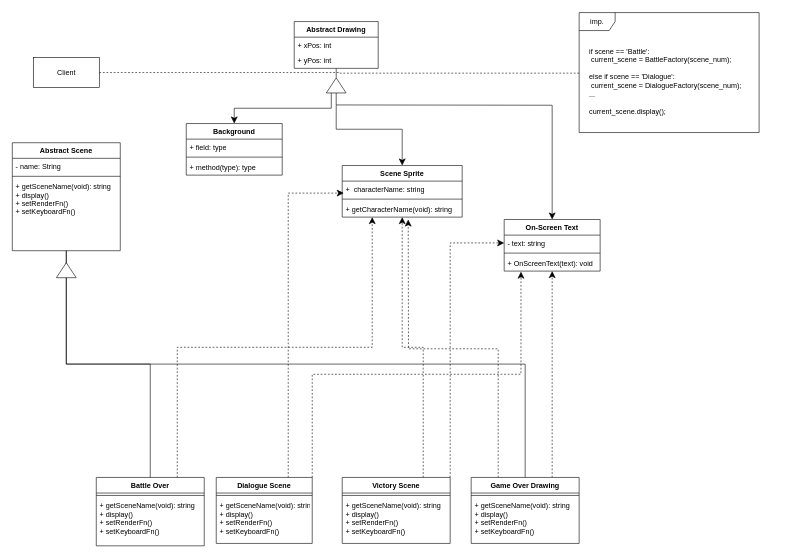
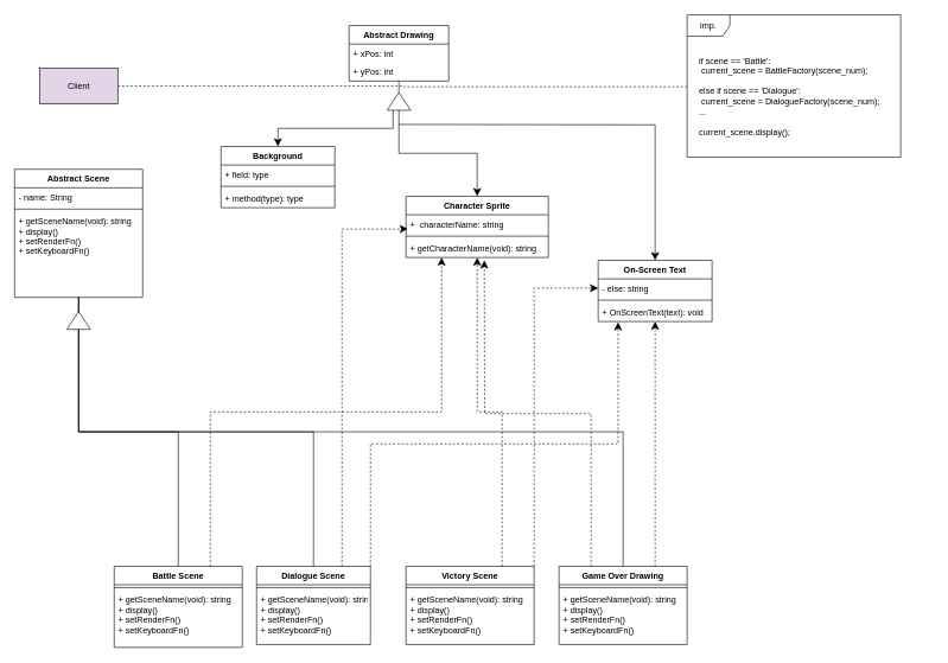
  <mxCell id="0" />
  <mxCell id="1" parent="0" />
  <mxCell id="2" value="imp." style="shape=umlFrame;whiteSpace=wrap;html=1;" vertex="1" parent="1"><mxGeometry x="965" y="20" width="300" height="200" as="geometry" /></mxCell>
  <mxCell id="3" style="edgeStyle=orthogonalEdgeStyle;rounded=0;orthogonalLoop=1;jettySize=auto;html=1;exitX=0.5;exitY=1;exitDx=0;exitDy=0;entryX=0.5;entryY=0;entryDx=0;entryDy=0;endArrow=none;endFill=0;" edge="1" parent="1" source="6" target="11"><mxGeometry relative="1" as="geometry" /></mxCell>
+ <mxCell id="4" style="edgeStyle=orthogonalEdgeStyle;rounded=0;orthogonalLoop=1;jettySize=auto;html=1;exitX=0.5;exitY=1;exitDx=0;exitDy=0;endArrow=none;endFill=0;" edge="1" parent="1" source="6" target="16"><mxGeometry relative="1" as="geometry" /></mxCell>
  <mxCell id="5" style="edgeStyle=orthogonalEdgeStyle;rounded=0;orthogonalLoop=1;jettySize=auto;html=1;exitX=0.5;exitY=1;exitDx=0;exitDy=0;entryX=0.5;entryY=0;entryDx=0;entryDy=0;startArrow=none;startFill=0;endSize=9;targetPerimeterSpacing=0;endArrow=none;endFill=0;" edge="1" parent="1" source="6" target="26"><mxGeometry relative="1" as="geometry" /></mxCell>
  <mxCell id="6" value="Abstract Scene&#10;" style="swimlane;fontStyle=1;align=center;verticalAlign=top;childLayout=stackLayout;horizontal=1;startSize=26;horizontalStack=0;resizeParent=1;resizeParentMax=0;resizeLast=0;collapsible=1;marginBottom=0;" vertex="1" parent="1"><mxGeometry x="20" y="237" width="180" height="180" as="geometry" /></mxCell>
  <mxCell id="7" value="- name: String" style="text;strokeColor=none;fillColor=none;align=left;verticalAlign=top;spacingLeft=4;spacingRight=4;overflow=hidden;rotatable=0;points=[[0,0.5],[1,0.5]];portConstraint=eastwest;" vertex="1" parent="6"><mxGeometry y="26" width="180" height="26" as="geometry" /></mxCell>
  <mxCell id="8" value="" style="line;strokeWidth=1;fillColor=none;align=left;verticalAlign=middle;spacingTop=-1;spacingLeft=3;spacingRight=3;rotatable=0;labelPosition=right;points=[];portConstraint=eastwest;" vertex="1" parent="6"><mxGeometry y="52" width="180" height="8" as="geometry" /></mxCell>
  <mxCell id="9" value="+ getSceneName(void): string&#10;+ display()&#10;+ setRenderFn()&#10;+ setKeyboardFn()&#10;" style="text;strokeColor=none;fillColor=none;align=left;verticalAlign=top;spacingLeft=4;spacingRight=4;overflow=hidden;rotatable=0;points=[[0,0.5],[1,0.5]];portConstraint=eastwest;" vertex="1" parent="6"><mxGeometry y="60" width="180" height="120" as="geometry" /></mxCell>
  <mxCell id="10" style="edgeStyle=orthogonalEdgeStyle;rounded=0;orthogonalLoop=1;jettySize=auto;html=1;exitX=0.75;exitY=0;exitDx=0;exitDy=0;entryX=0.25;entryY=1;entryDx=0;entryDy=0;dashed=1;startArrow=none;startFill=0;endArrow=classic;endFill=1;endSize=9;targetPerimeterSpacing=0;" edge="1" parent="1" source="11" target="29"><mxGeometry relative="1" as="geometry" /></mxCell>
- <mxCell id="11" value="Battle Over" style="swimlane;fontStyle=1;align=center;verticalAlign=top;childLayout=stackLayout;horizontal=1;startSize=26;horizontalStack=0;resizeParent=1;resizeParentMax=0;resizeLast=0;collapsible=1;marginBottom=0;" vertex="1" parent="1"><mxGeometry x="160" y="795" width="180" height="114" as="geometry" /></mxCell>
+ <mxCell id="11" value="Battle Scene" style="swimlane;fontStyle=1;align=center;verticalAlign=top;childLayout=stackLayout;horizontal=1;startSize=26;horizontalStack=0;resizeParent=1;resizeParentMax=0;resizeLast=0;collapsible=1;marginBottom=0;" vertex="1" parent="1"><mxGeometry x="160" y="795" width="180" height="114" as="geometry" /></mxCell>
  <mxCell id="12" value="" style="line;strokeWidth=1;fillColor=none;align=left;verticalAlign=middle;spacingTop=-1;spacingLeft=3;spacingRight=3;rotatable=0;labelPosition=right;points=[];portConstraint=eastwest;" vertex="1" parent="11"><mxGeometry y="26" width="180" height="8" as="geometry" /></mxCell>
  <mxCell id="13" value="+ getSceneName(void): string&#10;+ display()&#10;+ setRenderFn()&#10;+ setKeyboardFn()&#10;&#10;&#10;" style="text;strokeColor=none;fillColor=none;align=left;verticalAlign=top;spacingLeft=4;spacingRight=4;overflow=hidden;rotatable=0;points=[[0,0.5],[1,0.5]];portConstraint=eastwest;" vertex="1" parent="11"><mxGeometry y="34" width="180" height="80" as="geometry" /></mxCell>
  <mxCell id="14" style="edgeStyle=orthogonalEdgeStyle;rounded=0;orthogonalLoop=1;jettySize=auto;html=1;exitX=0.75;exitY=0;exitDx=0;exitDy=0;entryX=0.013;entryY=0.769;entryDx=0;entryDy=0;entryPerimeter=0;dashed=1;startArrow=none;startFill=0;endArrow=classic;endFill=1;endSize=9;targetPerimeterSpacing=0;" edge="1" parent="1" source="16" target="30"><mxGeometry relative="1" as="geometry" /></mxCell>
  <mxCell id="15" style="edgeStyle=orthogonalEdgeStyle;rounded=0;orthogonalLoop=1;jettySize=auto;html=1;exitX=1;exitY=0;exitDx=0;exitDy=0;entryX=0.175;entryY=1.038;entryDx=0;entryDy=0;entryPerimeter=0;dashed=1;startArrow=none;startFill=0;endArrow=classic;endFill=1;endSize=9;targetPerimeterSpacing=0;" edge="1" parent="1" source="16" target="36"><mxGeometry relative="1" as="geometry" /></mxCell>
  <mxCell id="16" value="Dialogue Scene" style="swimlane;fontStyle=1;align=center;verticalAlign=top;childLayout=stackLayout;horizontal=1;startSize=26;horizontalStack=0;resizeParent=1;resizeParentMax=0;resizeLast=0;collapsible=1;marginBottom=0;" vertex="1" parent="1"><mxGeometry x="360" y="795" width="160" height="110" as="geometry" /></mxCell>
  <mxCell id="17" value="" style="line;strokeWidth=1;fillColor=none;align=left;verticalAlign=middle;spacingTop=-1;spacingLeft=3;spacingRight=3;rotatable=0;labelPosition=right;points=[];portConstraint=eastwest;" vertex="1" parent="16"><mxGeometry y="26" width="160" height="8" as="geometry" /></mxCell>
  <mxCell id="18" value="+ getSceneName(void): string&#10;+ display()&#10;+ setRenderFn()&#10;+ setKeyboardFn()&#10;&#10;&#10;&#10;&#10;" style="text;strokeColor=none;fillColor=none;align=left;verticalAlign=top;spacingLeft=4;spacingRight=4;overflow=hidden;rotatable=0;points=[[0,0.5],[1,0.5]];portConstraint=eastwest;container=1;" vertex="1" parent="16"><mxGeometry y="34" width="160" height="76" as="geometry" /></mxCell>
  <mxCell id="19" style="edgeStyle=orthogonalEdgeStyle;rounded=0;orthogonalLoop=1;jettySize=auto;html=1;exitX=0.75;exitY=0;exitDx=0;exitDy=0;entryX=0.5;entryY=1;entryDx=0;entryDy=0;dashed=1;startArrow=none;startFill=0;endArrow=classic;endFill=1;endSize=9;targetPerimeterSpacing=0;" edge="1" parent="1" source="21" target="29"><mxGeometry relative="1" as="geometry" /></mxCell>
  <mxCell id="20" style="edgeStyle=orthogonalEdgeStyle;rounded=0;orthogonalLoop=1;jettySize=auto;html=1;exitX=1;exitY=0;exitDx=0;exitDy=0;entryX=0;entryY=0.5;entryDx=0;entryDy=0;dashed=1;startArrow=none;startFill=0;endArrow=classic;endFill=1;endSize=9;targetPerimeterSpacing=0;" edge="1" parent="1" source="21" target="34"><mxGeometry relative="1" as="geometry" /></mxCell>
  <mxCell id="21" value="Victory Scene" style="swimlane;fontStyle=1;align=center;verticalAlign=top;childLayout=stackLayout;horizontal=1;startSize=26;horizontalStack=0;resizeParent=1;resizeParentMax=0;resizeLast=0;collapsible=1;marginBottom=0;" vertex="1" parent="1"><mxGeometry x="570" y="795" width="180" height="110" as="geometry" /></mxCell>
  <mxCell id="22" value="" style="line;strokeWidth=1;fillColor=none;align=left;verticalAlign=middle;spacingTop=-1;spacingLeft=3;spacingRight=3;rotatable=0;labelPosition=right;points=[];portConstraint=eastwest;" vertex="1" parent="21"><mxGeometry y="26" width="180" height="8" as="geometry" /></mxCell>
  <mxCell id="23" value="+ getSceneName(void): string&#10;+ display()&#10;+ setRenderFn()&#10;+ setKeyboardFn()&#10;&#10;&#10;&#10;&#10;&#10;&#10;" style="text;strokeColor=none;fillColor=none;align=left;verticalAlign=top;spacingLeft=4;spacingRight=4;overflow=hidden;rotatable=0;points=[[0,0.5],[1,0.5]];portConstraint=eastwest;" vertex="1" parent="21"><mxGeometry y="34" width="180" height="76" as="geometry" /></mxCell>
  <mxCell id="24" style="edgeStyle=orthogonalEdgeStyle;rounded=0;orthogonalLoop=1;jettySize=auto;html=1;exitX=0.25;exitY=0;exitDx=0;exitDy=0;dashed=1;startArrow=none;startFill=0;endArrow=classic;endFill=1;endSize=9;targetPerimeterSpacing=0;" edge="1" parent="1" source="26"><mxGeometry relative="1" as="geometry"><mxPoint x="680" y="365" as="targetPoint" /></mxGeometry></mxCell>
  <mxCell id="25" style="edgeStyle=orthogonalEdgeStyle;rounded=0;orthogonalLoop=1;jettySize=auto;html=1;exitX=0.75;exitY=0;exitDx=0;exitDy=0;entryX=0.5;entryY=1;entryDx=0;entryDy=0;dashed=1;startArrow=none;startFill=0;endArrow=classic;endFill=1;endSize=9;targetPerimeterSpacing=0;" edge="1" parent="1" source="26" target="33"><mxGeometry relative="1" as="geometry" /></mxCell>
  <mxCell id="26" value="Game Over Drawing" style="swimlane;fontStyle=1;align=center;verticalAlign=top;childLayout=stackLayout;horizontal=1;startSize=26;horizontalStack=0;resizeParent=1;resizeParentMax=0;resizeLast=0;collapsible=1;marginBottom=0;" vertex="1" parent="1"><mxGeometry x="785" y="795" width="180" height="110" as="geometry" /></mxCell>
  <mxCell id="27" value="" style="line;strokeWidth=1;fillColor=none;align=left;verticalAlign=middle;spacingTop=-1;spacingLeft=3;spacingRight=3;rotatable=0;labelPosition=right;points=[];portConstraint=eastwest;" vertex="1" parent="26"><mxGeometry y="26" width="180" height="8" as="geometry" /></mxCell>
  <mxCell id="28" value="+ getSceneName(void): string&#10;+ display()&#10;+ setRenderFn()&#10;+ setKeyboardFn()&#10;&#10;&#10;&#10;&#10;&#10;&#10;&#10;&#10;" style="text;strokeColor=none;fillColor=none;align=left;verticalAlign=top;spacingLeft=4;spacingRight=4;overflow=hidden;rotatable=0;points=[[0,0.5],[1,0.5]];portConstraint=eastwest;" vertex="1" parent="26"><mxGeometry y="34" width="180" height="76" as="geometry" /></mxCell>
- <mxCell id="29" value="Scene Sprite" style="swimlane;fontStyle=1;align=center;verticalAlign=top;childLayout=stackLayout;horizontal=1;startSize=26;horizontalStack=0;resizeParent=1;resizeParentMax=0;resizeLast=0;collapsible=1;marginBottom=0;" vertex="1" parent="1"><mxGeometry x="570" y="275" width="200" height="86" as="geometry" /></mxCell>
+ <mxCell id="29" value="Character Sprite" style="swimlane;fontStyle=1;align=center;verticalAlign=top;childLayout=stackLayout;horizontal=1;startSize=26;horizontalStack=0;resizeParent=1;resizeParentMax=0;resizeLast=0;collapsible=1;marginBottom=0;" vertex="1" parent="1"><mxGeometry x="570" y="275" width="200" height="86" as="geometry" /></mxCell>
  <mxCell id="30" value="+  characterName: string" style="text;strokeColor=none;fillColor=none;align=left;verticalAlign=top;spacingLeft=4;spacingRight=4;overflow=hidden;rotatable=0;points=[[0,0.5],[1,0.5]];portConstraint=eastwest;" vertex="1" parent="29"><mxGeometry y="26" width="200" height="26" as="geometry" /></mxCell>
  <mxCell id="31" value="" style="line;strokeWidth=1;fillColor=none;align=left;verticalAlign=middle;spacingTop=-1;spacingLeft=3;spacingRight=3;rotatable=0;labelPosition=right;points=[];portConstraint=eastwest;" vertex="1" parent="29"><mxGeometry y="52" width="200" height="8" as="geometry" /></mxCell>
  <mxCell id="32" value="+ getCharacterName(void): string" style="text;strokeColor=none;fillColor=none;align=left;verticalAlign=top;spacingLeft=4;spacingRight=4;overflow=hidden;rotatable=0;points=[[0,0.5],[1,0.5]];portConstraint=eastwest;" vertex="1" parent="29"><mxGeometry y="60" width="200" height="26" as="geometry" /></mxCell>
  <mxCell id="33" value="On-Screen Text" style="swimlane;fontStyle=1;align=center;verticalAlign=top;childLayout=stackLayout;horizontal=1;startSize=26;horizontalStack=0;resizeParent=1;resizeParentMax=0;resizeLast=0;collapsible=1;marginBottom=0;" vertex="1" parent="1"><mxGeometry x="840" y="365" width="160" height="86" as="geometry" /></mxCell>
- <mxCell id="34" value="- text: string" style="text;strokeColor=none;fillColor=none;align=left;verticalAlign=top;spacingLeft=4;spacingRight=4;overflow=hidden;rotatable=0;points=[[0,0.5],[1,0.5]];portConstraint=eastwest;" vertex="1" parent="33"><mxGeometry y="26" width="160" height="26" as="geometry" /></mxCell>
+ <mxCell id="34" value="- else: string" style="text;strokeColor=none;fillColor=none;align=left;verticalAlign=top;spacingLeft=4;spacingRight=4;overflow=hidden;rotatable=0;points=[[0,0.5],[1,0.5]];portConstraint=eastwest;" vertex="1" parent="33"><mxGeometry y="26" width="160" height="26" as="geometry" /></mxCell>
  <mxCell id="35" value="" style="line;strokeWidth=1;fillColor=none;align=left;verticalAlign=middle;spacingTop=-1;spacingLeft=3;spacingRight=3;rotatable=0;labelPosition=right;points=[];portConstraint=eastwest;" vertex="1" parent="33"><mxGeometry y="52" width="160" height="8" as="geometry" /></mxCell>
  <mxCell id="36" value="+ OnScreenText(text): void" style="text;strokeColor=none;fillColor=none;align=left;verticalAlign=top;spacingLeft=4;spacingRight=4;overflow=hidden;rotatable=0;points=[[0,0.5],[1,0.5]];portConstraint=eastwest;" vertex="1" parent="33"><mxGeometry y="60" width="160" height="26" as="geometry" /></mxCell>
  <mxCell id="37" value="" style="triangle;whiteSpace=wrap;html=1;rotation=-90;" vertex="1" parent="1"><mxGeometry x="97.5" y="433" width="25" height="33" as="geometry" /></mxCell>
  <mxCell id="38" value="&lt;div align=&quot;left&quot;&gt;if scene == 'Battle':&lt;/div&gt;&lt;div align=&quot;left&quot;&gt;&lt;span style=&quot;white-space: pre&quot;&gt; &lt;/span&gt;current_scene = BattleFactory(scene_num);&lt;br&gt;&lt;/div&gt;&lt;div&gt;&lt;br&gt;&lt;/div&gt;&lt;div&gt;else if scene == 'Dialogue':&lt;/div&gt;&lt;div&gt;&lt;span style=&quot;white-space: pre&quot;&gt; &lt;/span&gt;current_scene = DialogueFactory(scene_num);&lt;/div&gt;&lt;div&gt;...&lt;br&gt;&lt;br&gt;current_scene.display();&lt;br&gt;&lt;/div&gt;" style="text;html=1;strokeColor=none;fillColor=none;align=left;verticalAlign=middle;whiteSpace=wrap;rounded=0;" vertex="1" parent="1"><mxGeometry x="980" y="65" width="330" height="140" as="geometry" /></mxCell>
  <mxCell id="39" style="edgeStyle=orthogonalEdgeStyle;rounded=0;orthogonalLoop=1;jettySize=auto;html=1;exitX=0;exitY=0.5;exitDx=0;exitDy=0;startArrow=none;startFill=0;endSize=9;targetPerimeterSpacing=0;" edge="1" parent="1" target="33"><mxGeometry relative="1" as="geometry"><mxPoint x="560" y="174" as="sourcePoint" /></mxGeometry></mxCell>
  <mxCell id="40" value="Abstract Drawing" style="swimlane;fontStyle=1;childLayout=stackLayout;horizontal=1;startSize=26;fillColor=none;horizontalStack=0;resizeParent=1;resizeParentMax=0;resizeLast=0;collapsible=1;marginBottom=0;" vertex="1" parent="1"><mxGeometry x="490" y="35" width="140" height="78" as="geometry" /></mxCell>
  <mxCell id="41" value="+ xPos: int" style="text;strokeColor=none;fillColor=none;align=left;verticalAlign=top;spacingLeft=4;spacingRight=4;overflow=hidden;rotatable=0;points=[[0,0.5],[1,0.5]];portConstraint=eastwest;" vertex="1" parent="40"><mxGeometry y="26" width="140" height="26" as="geometry" /></mxCell>
  <mxCell id="42" value="+ yPos: int" style="text;strokeColor=none;fillColor=none;align=left;verticalAlign=top;spacingLeft=4;spacingRight=4;overflow=hidden;rotatable=0;points=[[0,0.5],[1,0.5]];portConstraint=eastwest;" vertex="1" parent="40"><mxGeometry y="52" width="140" height="26" as="geometry" /></mxCell>
  <mxCell id="43" style="edgeStyle=orthogonalEdgeStyle;rounded=0;orthogonalLoop=1;jettySize=auto;html=1;exitX=0;exitY=0.5;exitDx=0;exitDy=0;startArrow=none;startFill=0;endSize=9;targetPerimeterSpacing=0;" edge="1" parent="1" source="46" target="29"><mxGeometry relative="1" as="geometry" /></mxCell>
  <mxCell id="44" style="edgeStyle=orthogonalEdgeStyle;rounded=0;orthogonalLoop=1;jettySize=auto;html=1;exitX=1;exitY=0.5;exitDx=0;exitDy=0;entryX=0.5;entryY=1;entryDx=0;entryDy=0;startArrow=none;startFill=0;endSize=9;targetPerimeterSpacing=0;endArrow=none;endFill=0;" edge="1" parent="1" source="46" target="40"><mxGeometry relative="1" as="geometry" /></mxCell>
  <mxCell id="45" style="edgeStyle=orthogonalEdgeStyle;rounded=0;orthogonalLoop=1;jettySize=auto;html=1;exitX=0;exitY=0.25;exitDx=0;exitDy=0;startArrow=none;startFill=0;endArrow=classic;endFill=1;endSize=9;targetPerimeterSpacing=0;" edge="1" parent="1" source="46" target="49"><mxGeometry relative="1" as="geometry" /></mxCell>
  <mxCell id="46" value="" style="triangle;whiteSpace=wrap;html=1;rotation=-90;" vertex="1" parent="1"><mxGeometry x="547.5" y="125" width="25" height="33" as="geometry" /></mxCell>
  <mxCell id="47" style="edgeStyle=orthogonalEdgeStyle;rounded=0;orthogonalLoop=1;jettySize=auto;html=1;exitX=1;exitY=0.5;exitDx=0;exitDy=0;entryX=0.003;entryY=0.505;entryDx=0;entryDy=0;startArrow=none;startFill=0;endArrow=none;endFill=0;endSize=9;targetPerimeterSpacing=0;entryPerimeter=0;dashed=1;" edge="1" parent="1" source="48" target="2"><mxGeometry relative="1" as="geometry" /></mxCell>
- <mxCell id="48" value="Client" style="html=1;" vertex="1" parent="1"><mxGeometry x="55" y="95" width="110" height="50" as="geometry" /></mxCell>
+ <mxCell id="48" value="Client" style="html=1;fillColor=#e1d5e7;" vertex="1" parent="1"><mxGeometry x="55" y="95" width="110" height="50" as="geometry" /></mxCell>
  <mxCell id="49" value="Background" style="swimlane;fontStyle=1;align=center;verticalAlign=top;childLayout=stackLayout;horizontal=1;startSize=26;horizontalStack=0;resizeParent=1;resizeParentMax=0;resizeLast=0;collapsible=1;marginBottom=0;" vertex="1" parent="1"><mxGeometry x="310" y="205" width="160" height="86" as="geometry" /></mxCell>
  <mxCell id="50" value="+ field: type" style="text;strokeColor=none;fillColor=none;align=left;verticalAlign=top;spacingLeft=4;spacingRight=4;overflow=hidden;rotatable=0;points=[[0,0.5],[1,0.5]];portConstraint=eastwest;" vertex="1" parent="49"><mxGeometry y="26" width="160" height="26" as="geometry" /></mxCell>
  <mxCell id="51" value="" style="line;strokeWidth=1;fillColor=none;align=left;verticalAlign=middle;spacingTop=-1;spacingLeft=3;spacingRight=3;rotatable=0;labelPosition=right;points=[];portConstraint=eastwest;" vertex="1" parent="49"><mxGeometry y="52" width="160" height="8" as="geometry" /></mxCell>
  <mxCell id="52" value="+ method(type): type" style="text;strokeColor=none;fillColor=none;align=left;verticalAlign=top;spacingLeft=4;spacingRight=4;overflow=hidden;rotatable=0;points=[[0,0.5],[1,0.5]];portConstraint=eastwest;" vertex="1" parent="49"><mxGeometry y="60" width="160" height="26" as="geometry" /></mxCell>
